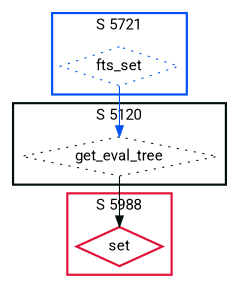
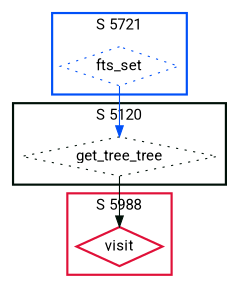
  digraph {
    fontname=Roboto
    node [fontname=Roboto shape=diamond style=dotted]
    edge [fontname=Roboto]
-   n1 [color="#001008" label=get_eval_tree]
-   n2 [color="#E01038" label=set style=bold]
+   n1 [color="#001008" label=get_tree_tree]
+   n2 [color="#E01038" label=visit style=bold]
    n3 [color="#0050F8" label=fts_set]
    subgraph cluster_1 {
      color="#001008"
      label="S 5120"
      style=bold
      n1
    }
    subgraph cluster_2 {
      color="#E01038"
      label="S 5988"
      style=bold
      n2
    }
    subgraph cluster_3 {
      color="#0050F8"
      label="S 5721"
      style=bold
      n3
    }
    n1 -> n2 [color="#001008"]
    n3 -> n1 [color="#0050F8"]
  }
